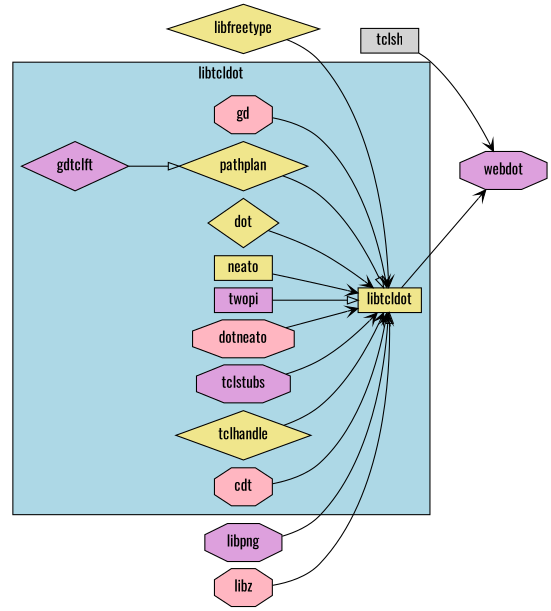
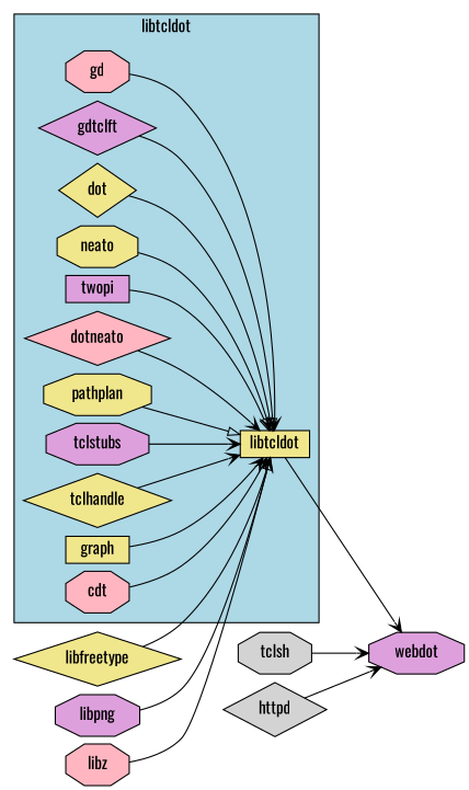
  digraph {
    fontname=Oswald
    nodesep=0.1
    rankdir=LR
    node [fillcolor=khaki fontname=Oswald shape=octagon style=filled]
    edge [arrowhead=vee fontname=Oswald]
    gd [fillcolor=lightpink height=0.1]
    libtcldot [height=0.1 shape=box]
    gdtclft [fillcolor=plum height=0.1 shape=diamond]
    dot [height=0.1 shape=diamond]
-   neato [height=0.1 shape=box]
+   neato [height=0.1]
    twopi [fillcolor=plum height=0.1 shape=box]
-   dotneato [fillcolor=lightpink height=0.1]
-   pathplan [height=0.1 shape=diamond]
+   dotneato [fillcolor=lightpink height=0.1 shape=diamond]
+   pathplan [height=0.1]
    tclstubs [fillcolor=plum height=0.1]
    tclhandle [height=0.1 shape=diamond]
+   "graph" [height=0.1 shape=box]
    cdt [fillcolor=lightpink height=0.1]
    webdot [color=black fillcolor=plum height=0.1]
    libfreetype [height=0.1 shape=diamond]
    libpng [fillcolor=plum height=0.1]
    libz [fillcolor=lightpink height=0.1]
-   tclsh [fillcolor=lightgrey height=0.1 shape=box]
+   tclsh [fillcolor=lightgrey height=0.1]
+   httpd [fillcolor=lightgrey height=0.1 shape=diamond]
    subgraph cluster_1 {
      color=black
      fillcolor=lightblue
      label=libtcldot
      style=filled
      gd
      libtcldot
      gdtclft
      dot
      neato
      twopi
      dotneato
      pathplan
      tclstubs
      tclhandle
+     "graph"
      cdt
    }
    gd -> libtcldot
    libtcldot -> webdot
-   gdtclft -> pathplan [arrowhead=onormal]
-   dot -> libtcldot
+   gdtclft -> libtcldot [arrowhead=onormal]
+   dot -> libtcldot [arrowhead=onormal]
    neato -> libtcldot
    twopi -> libtcldot [arrowhead=onormal]
    dotneato -> libtcldot
    pathplan -> libtcldot [arrowhead=onormal]
    tclstubs -> libtcldot
    tclhandle -> libtcldot
+   "graph" -> libtcldot
    cdt -> libtcldot
    libfreetype -> libtcldot
    libpng -> libtcldot
    libz -> libtcldot [arrowhead=onormal]
    tclsh -> webdot
+   httpd -> webdot
  }
